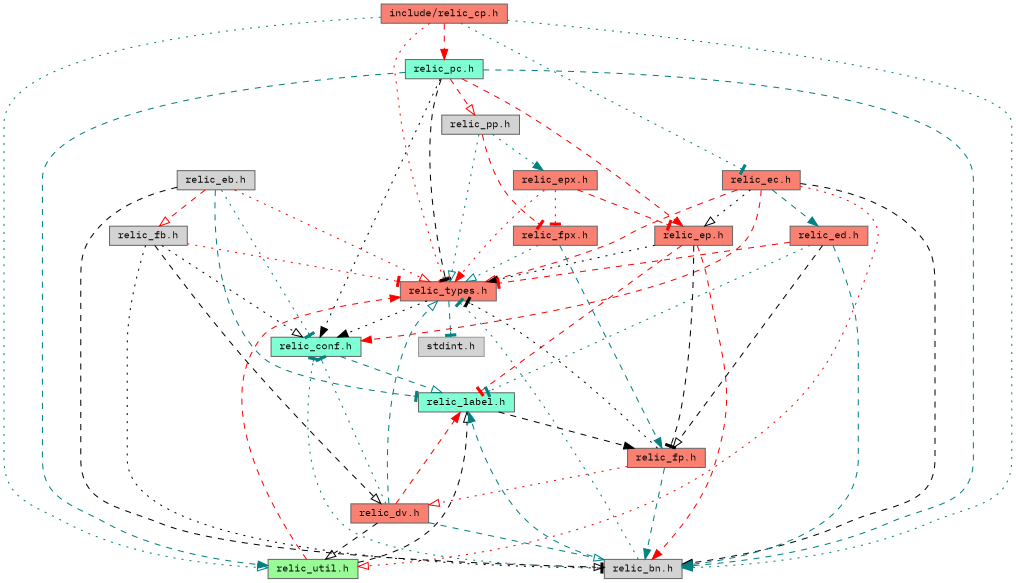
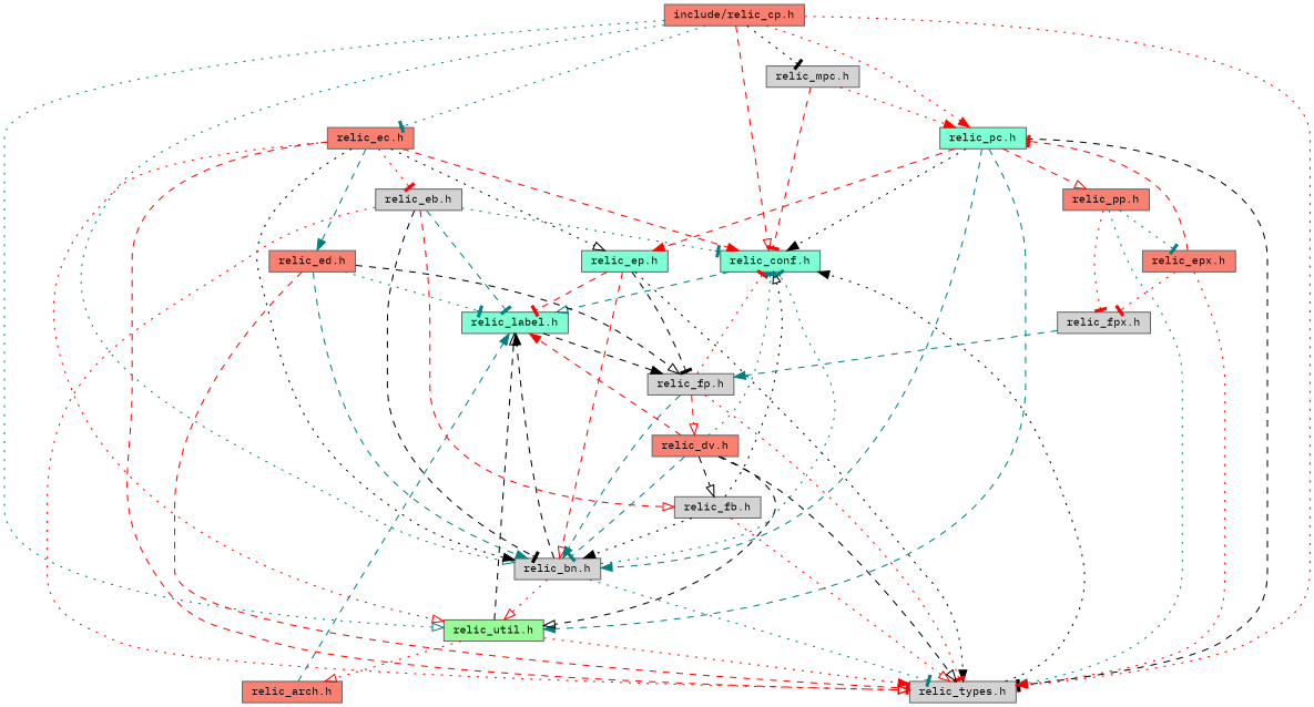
  digraph {
    fontname="IBM Plex Mono"
    node [color=grey40 fillcolor=lightgrey fontname="IBM Plex Mono" fontsize=10 shape=box style=filled]
    edge [arrowhead=normal color=red fontname="IBM Plex Mono" fontsize=10 labelfontname=Helvetica labelfontsize=10 style=dashed]
    n1 [color=gray40 fillcolor=salmon fontcolor=black height=0.2 label="include/relic_cp.h" width=0.4]
    n2 [fillcolor=aquamarine height=0.2 label="relic_conf.h" width=0.4]
-   n3 [fillcolor=salmon height=0.2 label="relic_types.h" width=0.4]
+   n3 [height=0.2 label="relic_types.h" width=0.4]
    n4 [fillcolor=palegreen height=0.2 label="relic_util.h" width=0.4]
    n5 [height=0.2 label="relic_bn.h" width=0.4]
    n6 [fillcolor=salmon height=0.2 label="relic_ec.h" width=0.4]
    n7 [fillcolor=aquamarine height=0.2 label="relic_pc.h" width=0.4]
+   n8 [height=0.2 label="relic_mpc.h" width=0.4]
    n9 [fillcolor=aquamarine height=0.2 label="relic_label.h" width=0.4]
-   n10 [color=grey60 height=0.2 label="stdint.h" width=0.4]
-   n12 [fillcolor=salmon height=0.2 label="relic_ep.h" width=0.4]
+   n11 [fillcolor=salmon height=0.2 label="relic_arch.h" width=0.4]
+   n12 [fillcolor=aquamarine height=0.2 label="relic_ep.h" width=0.4]
    n13 [height=0.2 label="relic_eb.h" width=0.4]
    n14 [fillcolor=salmon height=0.2 label="relic_ed.h" width=0.4]
-   n15 [height=0.2 label="relic_pp.h" width=0.4]
-   n16 [fillcolor=salmon height=0.2 label="relic_fp.h" width=0.4]
+   n15 [fillcolor=salmon height=0.2 label="relic_pp.h" width=0.4]
+   n16 [height=0.2 label="relic_fp.h" width=0.4]
    n17 [height=0.2 label="relic_fb.h" width=0.4]
    n18 [fillcolor=salmon height=0.2 label="relic_dv.h" width=0.4]
-   n19 [fillcolor=salmon height=0.2 label="relic_fpx.h" width=0.4]
+   n19 [height=0.2 label="relic_fpx.h" width=0.4]
    n20 [fillcolor=salmon height=0.2 label="relic_epx.h" width=0.4]
+   n1 -> n2 [arrowhead=onormal]
    n1 -> n3 [arrowhead=tee style=dotted]
    n1 -> n4 [arrowhead=onormal color=teal style=dotted]
-   n1 -> n5 [color=teal style=dotted]
+   n1 -> n5 [arrowhead=onormal color=teal style=dotted]
    n1 -> n6 [arrowhead=tee color=teal style=dotted]
-   n1 -> n7
+   n1 -> n7 [style=dotted]
+   n1 -> n8 [arrowhead=tee color=black style=dotted]
    n2 -> n9 [arrowhead=onormal color=teal]
    n3 -> n2 [color=black style=dotted]
-   n3 -> n10 [arrowhead=tee color=teal]
-   n4 -> n3
+   n4 -> n3 [style=dotted]
    n4 -> n9 [arrowhead=onormal color=black]
+   n4 -> n11 [arrowhead=onormal style=dotted]
    n5 -> n2 [arrowhead=tee color=teal style=dotted]
    n5 -> n3 [arrowhead=tee color=teal style=dotted]
-   n5 -> n9 [color=teal]
+   n5 -> n4 [arrowhead=onormal style=dotted]
+   n5 -> n9 [color=black]
    n6 -> n2
    n6 -> n3 [arrowhead=onormal]
    n6 -> n4 [arrowhead=onormal style=dotted]
-   n6 -> n5 [color=black]
+   n6 -> n5 [color=black style=dotted]
    n6 -> n12 [arrowhead=onormal color=black style=dotted]
+   n6 -> n13 [arrowhead=tee style=dotted]
    n6 -> n14 [color=teal]
    n7 -> n2 [color=black style=dotted]
    n7 -> n3 [arrowhead=tee color=black]
    n7 -> n4 [color=teal]
    n7 -> n5 [color=teal]
    n7 -> n12
    n7 -> n15 [arrowhead=onormal]
+   n8 -> n2 [arrowhead=tee]
+   n8 -> n7 [style=dotted]
    n9 -> n16 [color=black]
+   n11 -> n9 [color=teal]
    n12 -> n3 [color=black style=dotted]
-   n12 -> n5
+   n12 -> n5 [arrowhead=onormal]
    n12 -> n9 [arrowhead=tee]
    n12 -> n16 [arrowhead=tee color=black]
    n13 -> n2 [arrowhead=tee color=teal style=dotted]
    n13 -> n3 [arrowhead=onormal style=dotted]
-   n13 -> n5 [arrowhead=onormal color=black]
+   n13 -> n5 [arrowhead=tee color=black]
    n13 -> n9 [arrowhead=tee color=teal]
    n13 -> n17 [arrowhead=onormal]
    n14 -> n3 [arrowhead=tee]
    n14 -> n5 [color=teal]
    n14 -> n9 [arrowhead=tee color=teal style=dotted]
    n14 -> n16 [arrowhead=onormal color=black]
-   n15 -> n3 [arrowhead=onormal color=teal style=dotted]
-   n15 -> n19 [arrowhead=tee]
-   n15 -> n20 [color=teal style=dotted]
-   n16 -> n3 [arrowhead=tee color=black style=dotted]
+   n15 -> n3 [color=teal style=dotted]
+   n15 -> n19 [arrowhead=tee style=dotted]
+   n15 -> n20 [arrowhead=tee color=teal style=dotted]
+   n16 -> n2 [arrowhead=tee style=dotted]
+   n16 -> n3 [arrowhead=tee style=dotted]
    n16 -> n5 [color=teal]
-   n16 -> n18 [arrowhead=onormal style=dotted]
+   n16 -> n18 [arrowhead=onormal]
    n17 -> n2 [arrowhead=onormal color=black style=dotted]
-   n17 -> n3 [arrowhead=tee style=dotted]
-   n17 -> n5 [arrowhead=tee color=black style=dotted]
-   n17 -> n18 [arrowhead=onormal color=black]
+   n17 -> n3 [arrowhead=onormal style=dotted]
+   n17 -> n5 [color=black style=dotted]
+   n18 -> n17 [arrowhead=onormal color=black]
    n18 -> n2 [arrowhead=tee color=teal style=dotted]
-   n18 -> n3 [arrowhead=onormal color=teal]
+   n18 -> n3 [arrowhead=onormal color=black]
    n18 -> n4 [arrowhead=onormal color=black]
-   n18 -> n5 [arrowhead=onormal color=teal]
+   n18 -> n5 [arrowhead=tee color=teal]
    n18 -> n9
-   n19 -> n3 [arrowhead=onormal color=teal style=dotted]
    n19 -> n16 [color=teal]
    n20 -> n3 [style=dotted]
-   n20 -> n12 [arrowhead=tee]
+   n20 -> n7 [arrowhead=tee]
    n20 -> n19 [arrowhead=tee style=dotted]
  }
